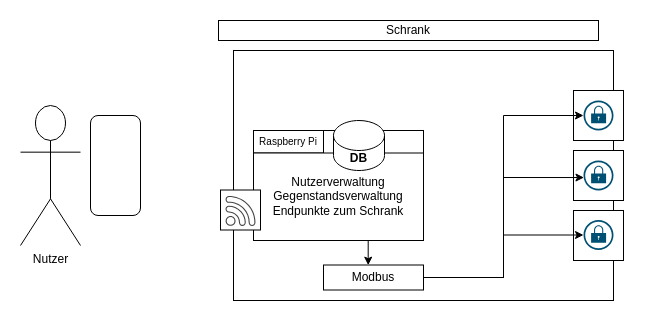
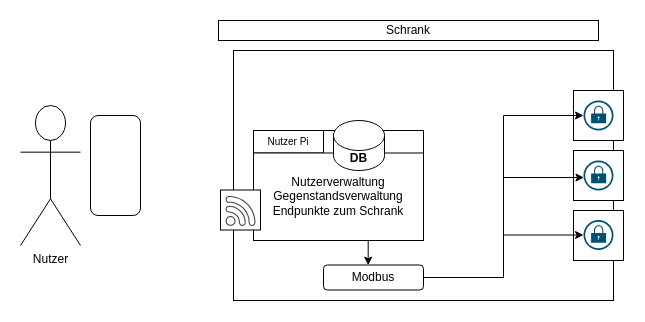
  <mxCell id="0" />
  <mxCell id="1" parent="0" />
  <mxCell id="2" value="" style="rounded=0;whiteSpace=wrap;html=1;" vertex="1" parent="1"><mxGeometry x="233" y="50" width="380" height="250" as="geometry" /></mxCell>
  <mxCell id="3" value="" style="whiteSpace=wrap;html=1;aspect=fixed;" vertex="1" parent="1"><mxGeometry x="573" y="90" width="50" height="50" as="geometry" /></mxCell>
  <mxCell id="4" value="" style="whiteSpace=wrap;html=1;aspect=fixed;" vertex="1" parent="1"><mxGeometry x="573" y="150" width="50" height="50" as="geometry" /></mxCell>
  <mxCell id="5" value="" style="whiteSpace=wrap;html=1;aspect=fixed;" vertex="1" parent="1"><mxGeometry x="573" y="210" width="50" height="50" as="geometry" /></mxCell>
  <mxCell id="6" value="" style="whiteSpace=wrap;html=1;" vertex="1" parent="1"><mxGeometry x="253" y="130" width="170" height="110" as="geometry" /></mxCell>
  <mxCell id="7" value="Nutzer" style="shape=umlActor;verticalLabelPosition=bottom;verticalAlign=top;html=1;outlineConnect=0;" vertex="1" parent="1"><mxGeometry x="20" y="105" width="60" height="140" as="geometry" /></mxCell>
  <mxCell id="8" value="" style="rounded=1;whiteSpace=wrap;html=1;" vertex="1" parent="1"><mxGeometry x="90" y="115" width="50" height="100" as="geometry" /></mxCell>
- <mxCell id="9" value="Modbus" style="rounded=0;whiteSpace=wrap;html=1;" vertex="1" parent="1"><mxGeometry x="323" y="264.5" width="100" height="25" as="geometry" /></mxCell>
+ <mxCell id="9" value="Modbus" style="whiteSpace=wrap;html=1;rounded=1;" vertex="1" parent="1"><mxGeometry x="323" y="264.5" width="100" height="25" as="geometry" /></mxCell>
  <mxCell id="10" value="" style="sketch=0;points=[[0.5,0,0],[1,0.5,0],[0.5,1,0],[0,0.5,0],[0.145,0.145,0],[0.856,0.145,0],[0.855,0.856,0],[0.145,0.855,0]];verticalLabelPosition=bottom;html=1;verticalAlign=top;aspect=fixed;align=center;pointerEvents=1;shape=mxgraph.cisco19.lock;fillColor=#005073;strokeColor=none;" vertex="1" parent="1"><mxGeometry x="583" y="219.5" width="30" height="30" as="geometry" /></mxCell>
  <mxCell id="11" value="" style="sketch=0;points=[[0.5,0,0],[1,0.5,0],[0.5,1,0],[0,0.5,0],[0.145,0.145,0],[0.856,0.145,0],[0.855,0.856,0],[0.145,0.855,0]];verticalLabelPosition=bottom;html=1;verticalAlign=top;aspect=fixed;align=center;pointerEvents=1;shape=mxgraph.cisco19.lock;fillColor=#005073;strokeColor=none;" vertex="1" parent="1"><mxGeometry x="583" y="160" width="30" height="30" as="geometry" /></mxCell>
  <mxCell id="12" value="" style="sketch=0;points=[[0.5,0,0],[1,0.5,0],[0.5,1,0],[0,0.5,0],[0.145,0.145,0],[0.856,0.145,0],[0.855,0.856,0],[0.145,0.855,0]];verticalLabelPosition=bottom;html=1;verticalAlign=top;aspect=fixed;align=center;pointerEvents=1;shape=mxgraph.cisco19.lock;fillColor=#005073;strokeColor=none;" vertex="1" parent="1"><mxGeometry x="583" y="100" width="30" height="30" as="geometry" /></mxCell>
  <mxCell id="13" style="edgeStyle=orthogonalEdgeStyle;rounded=0;orthogonalLoop=1;jettySize=auto;html=1;exitX=1;exitY=0.5;exitDx=0;exitDy=0;entryX=0.016;entryY=0.568;entryDx=0;entryDy=0;entryPerimeter=0;" edge="1" parent="1" source="9" target="11"><mxGeometry relative="1" as="geometry" /></mxCell>
  <mxCell id="14" style="edgeStyle=orthogonalEdgeStyle;rounded=0;orthogonalLoop=1;jettySize=auto;html=1;exitX=1;exitY=0.5;exitDx=0;exitDy=0;entryX=0;entryY=0.5;entryDx=0;entryDy=0;entryPerimeter=0;" edge="1" parent="1" source="9" target="12"><mxGeometry relative="1" as="geometry" /></mxCell>
  <mxCell id="15" value="Schrank" style="rounded=0;whiteSpace=wrap;html=1;" vertex="1" parent="1"><mxGeometry x="218" y="20" width="380" height="20" as="geometry" /></mxCell>
- <mxCell id="16" value="Raspberry Pi" style="whiteSpace=wrap;html=1;fontSize=10;" vertex="1" parent="1"><mxGeometry x="253" y="130" width="70" height="22.5" as="geometry" /></mxCell>
+ <mxCell id="16" value="Nutzer Pi" style="whiteSpace=wrap;html=1;fontSize=10;" vertex="1" parent="1"><mxGeometry x="253" y="130" width="70" height="22.5" as="geometry" /></mxCell>
  <mxCell id="17" value="Nutzerverwaltung&lt;div&gt;Gegenstandsverwaltung&lt;/div&gt;&lt;div&gt;Endpunkte zum Schrank&lt;/div&gt;" style="rounded=0;whiteSpace=wrap;html=1;" vertex="1" parent="1"><mxGeometry x="253" y="152.5" width="170" height="87.5" as="geometry" /></mxCell>
  <mxCell id="18" value="DB" style="shape=cylinder3;whiteSpace=wrap;html=1;boundedLbl=1;backgroundOutline=1;size=15;fontStyle=1" vertex="1" parent="1"><mxGeometry x="333" y="120" width="51" height="50" as="geometry" /></mxCell>
  <mxCell id="19" value="" style="whiteSpace=wrap;html=1;aspect=fixed;" vertex="1" parent="1"><mxGeometry x="220" y="189.5" width="40" height="40" as="geometry" /></mxCell>
  <mxCell id="20" value="" style="sketch=0;pointerEvents=1;shadow=0;dashed=0;html=1;strokeColor=none;fillColor=#434445;aspect=fixed;labelPosition=center;verticalLabelPosition=bottom;verticalAlign=top;align=center;outlineConnect=0;shape=mxgraph.vvd.wi_fi;" vertex="1" parent="1"><mxGeometry x="225" y="195.5" width="30" height="30" as="geometry" /></mxCell>
  <mxCell id="21" style="edgeStyle=orthogonalEdgeStyle;rounded=0;orthogonalLoop=1;jettySize=auto;html=1;exitX=0.5;exitY=1;exitDx=0;exitDy=0;entryX=0.447;entryY=0.007;entryDx=0;entryDy=0;entryPerimeter=0;" edge="1" parent="1" source="17" target="9"><mxGeometry relative="1" as="geometry" /></mxCell>
  <mxCell id="22" style="edgeStyle=orthogonalEdgeStyle;rounded=0;orthogonalLoop=1;jettySize=auto;html=1;exitX=1;exitY=0.5;exitDx=0;exitDy=0;entryX=0;entryY=0.5;entryDx=0;entryDy=0;entryPerimeter=0;" edge="1" parent="1" source="9" target="10"><mxGeometry relative="1" as="geometry" /></mxCell>
